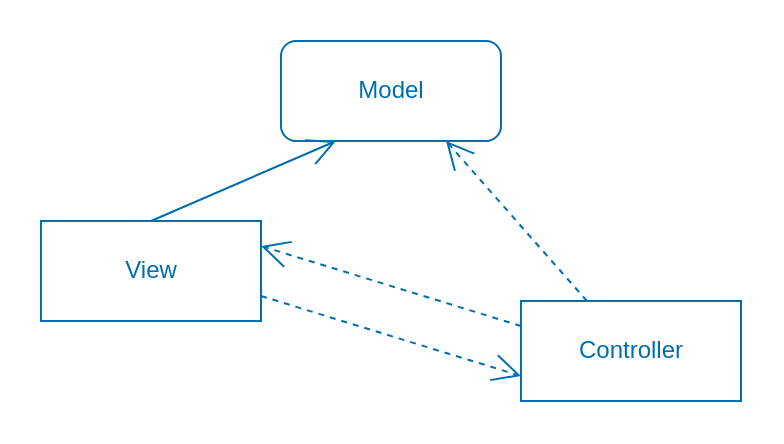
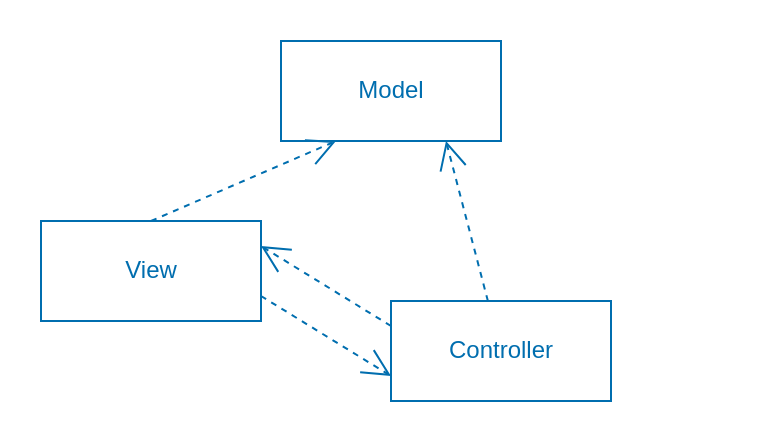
  <mxCell id="0" />
  <mxCell id="1" parent="0" />
  <mxCell id="2" value="" style="endArrow=open;endSize=12;dashed=1;html=1;fontColor=#006EAF;labelBackgroundColor=none;strokeColor=#006EAF;entryX=0.75;entryY=1;entryDx=0;entryDy=0;" parent="1" source="7" target="5" edge="1"><mxGeometry x="-0.382" y="-35" width="160" relative="1" as="geometry"><mxPoint x="162.5" y="80" as="sourcePoint" /><mxPoint x="97.5" y="160" as="targetPoint" /><mxPoint as="offset" /></mxGeometry></mxCell>
  <mxCell id="3" value="" style="endArrow=open;endSize=12;dashed=1;html=1;fontColor=#006EAF;labelBackgroundColor=none;strokeColor=#006EAF;entryX=1;entryY=0.25;entryDx=0;entryDy=0;exitX=0;exitY=0.25;exitDx=0;exitDy=0;" parent="1" source="7" target="6" edge="1"><mxGeometry y="11" width="160" relative="1" as="geometry"><mxPoint x="290" y="190" as="sourcePoint" /><mxPoint x="90" y="190" as="targetPoint" /><mxPoint y="1" as="offset" /></mxGeometry></mxCell>
- <mxCell id="4" value="" style="endArrow=open;endSize=12;dashed=0;html=1;fontColor=#006EAF;labelBackgroundColor=none;strokeColor=#006EAF;exitX=0.5;exitY=0;exitDx=0;exitDy=0;entryX=0.25;entryY=1;entryDx=0;entryDy=0;" parent="1" source="6" target="5" edge="1"><mxGeometry x="-0.083" y="29" width="160" relative="1" as="geometry"><mxPoint x="170" y="170" as="sourcePoint" /><mxPoint x="75" y="160" as="targetPoint" /><mxPoint as="offset" /></mxGeometry></mxCell>
- <mxCell id="5" value="Model" style="html=1;fillColor=none;fontColor=#006EAF;strokeColor=#006EAF;rounded=1;" vertex="1" parent="1"><mxGeometry x="140" y="20" width="110" height="50" as="geometry" /></mxCell>
+ <mxCell id="4" value="" style="endArrow=open;endSize=12;dashed=1;html=1;fontColor=#006EAF;labelBackgroundColor=none;strokeColor=#006EAF;exitX=0.5;exitY=0;exitDx=0;exitDy=0;entryX=0.25;entryY=1;entryDx=0;entryDy=0;" parent="1" source="6" target="5" edge="1"><mxGeometry x="-0.083" y="29" width="160" relative="1" as="geometry"><mxPoint x="170" y="170" as="sourcePoint" /><mxPoint x="75" y="160" as="targetPoint" /><mxPoint as="offset" /></mxGeometry></mxCell>
+ <mxCell id="5" value="Model" style="html=1;fillColor=none;fontColor=#006EAF;strokeColor=#006EAF;" vertex="1" parent="1"><mxGeometry x="140" y="20" width="110" height="50" as="geometry" /></mxCell>
  <mxCell id="6" value="View" style="html=1;fillColor=none;fontColor=#006EAF;strokeColor=#006EAF;" vertex="1" parent="1"><mxGeometry x="20" y="110" width="110" height="50" as="geometry" /></mxCell>
- <mxCell id="7" value="Controller" style="html=1;fillColor=none;fontColor=#006EAF;strokeColor=#006EAF;" vertex="1" parent="1"><mxGeometry x="260" y="150" width="110" height="50" as="geometry" /></mxCell>
+ <mxCell id="7" value="Controller" style="html=1;fillColor=none;fontColor=#006EAF;strokeColor=#006EAF;" vertex="1" parent="1"><mxGeometry x="195" y="150" width="110" height="50" as="geometry" /></mxCell>
  <mxCell id="8" value="" style="endArrow=open;endSize=12;dashed=1;html=1;fontColor=#006EAF;labelBackgroundColor=none;strokeColor=#006EAF;exitX=1;exitY=0.75;exitDx=0;exitDy=0;entryX=0;entryY=0.75;entryDx=0;entryDy=0;" edge="1" parent="1" source="6" target="7"><mxGeometry y="11" width="160" relative="1" as="geometry"><mxPoint x="310" y="200" as="sourcePoint" /><mxPoint x="230" y="390" as="targetPoint" /><mxPoint y="1" as="offset" /></mxGeometry></mxCell>
